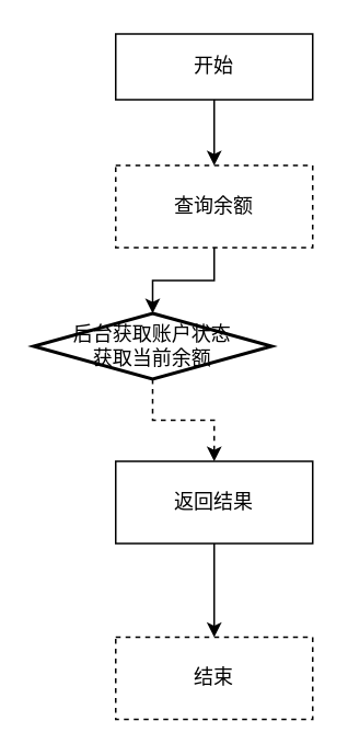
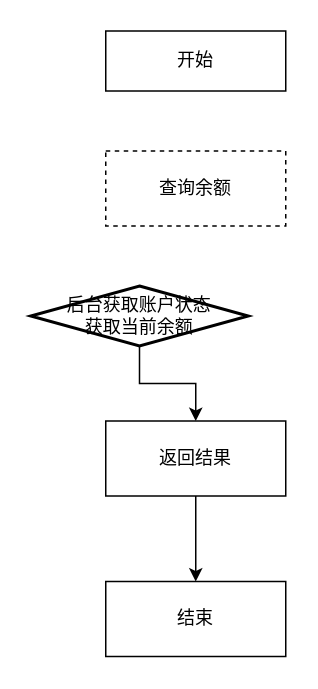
  <mxCell id="0" />
  <mxCell id="1" parent="0" />
- <mxCell id="2" style="edgeStyle=orthogonalEdgeStyle;rounded=0;orthogonalLoop=1;jettySize=auto;html=1;exitX=0.5;exitY=1;exitDx=0;exitDy=0;entryX=0.5;entryY=0;entryDx=0;entryDy=0;" parent="1" source="3" target="4" edge="1"><mxGeometry relative="1" as="geometry" /></mxCell>
  <mxCell id="3" value="开始" style="rounded=0;whiteSpace=wrap;html=1;" parent="1" vertex="1"><mxGeometry x="70" y="20" width="120" height="40" as="geometry" /></mxCell>
  <mxCell id="4" value="查询余额" style="rounded=0;whiteSpace=wrap;html=1;dashed=1;" parent="1" vertex="1"><mxGeometry x="70" y="100" width="120" height="50" as="geometry" /></mxCell>
- <mxCell id="5" style="edgeStyle=orthogonalEdgeStyle;rounded=0;orthogonalLoop=1;jettySize=auto;html=1;exitX=0.5;exitY=1;exitDx=0;exitDy=0;exitPerimeter=0;entryX=0.5;entryY=0;entryDx=0;entryDy=0;dashed=1;" parent="1" source="6" target="8" edge="1"><mxGeometry relative="1" as="geometry" /></mxCell>
+ <mxCell id="5" style="edgeStyle=orthogonalEdgeStyle;rounded=0;orthogonalLoop=1;jettySize=auto;html=1;exitX=0.5;exitY=1;exitDx=0;exitDy=0;exitPerimeter=0;entryX=0.5;entryY=0;entryDx=0;entryDy=0;" parent="1" source="6" target="8" edge="1"><mxGeometry relative="1" as="geometry" /></mxCell>
  <mxCell id="6" value="后台获取账户状态&lt;br&gt;获取当前余额" style="strokeWidth=2;html=1;shape=mxgraph.flowchart.decision;whiteSpace=wrap;" parent="1" vertex="1"><mxGeometry x="20" y="190" width="145" height="40" as="geometry" /></mxCell>
  <mxCell id="7" style="edgeStyle=orthogonalEdgeStyle;rounded=0;orthogonalLoop=1;jettySize=auto;html=1;exitX=0.5;exitY=1;exitDx=0;exitDy=0;entryX=0.5;entryY=0;entryDx=0;entryDy=0;" parent="1" source="8" target="9" edge="1"><mxGeometry relative="1" as="geometry" /></mxCell>
  <mxCell id="8" value="返回结果" style="rounded=0;whiteSpace=wrap;html=1;" parent="1" vertex="1"><mxGeometry x="70" y="280" width="120" height="50" as="geometry" /></mxCell>
- <mxCell id="9" value="结束" style="rounded=0;whiteSpace=wrap;html=1;dashed=1;" parent="1" vertex="1"><mxGeometry x="70" y="387" width="120" height="50" as="geometry" /></mxCell>
- <mxCell id="10" style="edgeStyle=orthogonalEdgeStyle;rounded=0;orthogonalLoop=1;jettySize=auto;html=1;exitX=0.5;exitY=1;exitDx=0;exitDy=0;entryX=0.5;entryY=0;entryDx=0;entryDy=0;entryPerimeter=0;" parent="1" source="4" target="6" edge="1"><mxGeometry relative="1" as="geometry" /></mxCell>
+ <mxCell id="9" value="结束" style="rounded=0;whiteSpace=wrap;html=1;" parent="1" vertex="1"><mxGeometry x="70" y="387" width="120" height="50" as="geometry" /></mxCell>
